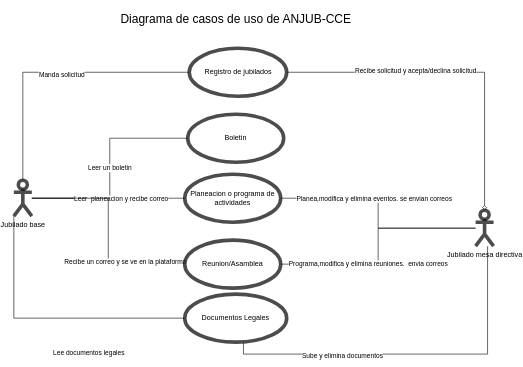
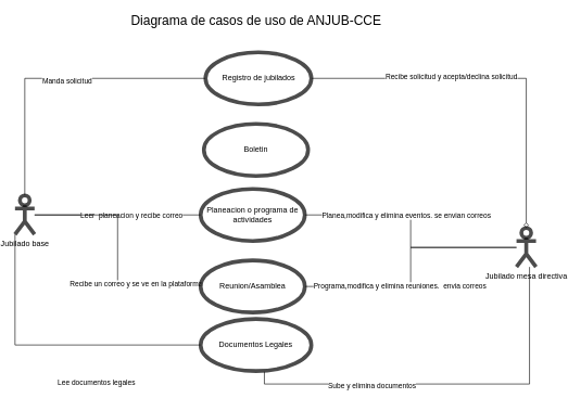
  <mxCell id="0" />
  <mxCell id="1" parent="0" />
- <mxCell id="2" value="Leer un boletin" style="edgeStyle=orthogonalEdgeStyle;rounded=0;orthogonalLoop=1;jettySize=auto;html=1;entryX=0;entryY=0.5;entryDx=0;entryDy=0;endArrow=none;endFill=0;" edge="1" parent="1" source="11" target="19"><mxGeometry relative="1" as="geometry" /></mxCell>
  <mxCell id="3" style="edgeStyle=orthogonalEdgeStyle;rounded=0;orthogonalLoop=1;jettySize=auto;html=1;entryX=0;entryY=0.5;entryDx=0;entryDy=0;endArrow=none;endFill=0;" edge="1" parent="1" source="11" target="22"><mxGeometry relative="1" as="geometry" /></mxCell>
  <mxCell id="4" value="Leer&amp;nbsp; planeacion y recibe correo" style="edgeLabel;html=1;align=center;verticalAlign=middle;resizable=0;points=[];" vertex="1" connectable="0" parent="3"><mxGeometry x="0.163" y="-1" relative="1" as="geometry"><mxPoint as="offset" /></mxGeometry></mxCell>
  <mxCell id="5" style="edgeStyle=orthogonalEdgeStyle;rounded=0;orthogonalLoop=1;jettySize=auto;html=1;entryX=0;entryY=0.5;entryDx=0;entryDy=0;endArrow=none;endFill=0;" edge="1" parent="1" source="11" target="20"><mxGeometry relative="1" as="geometry" /></mxCell>
  <mxCell id="6" value="Recibe un correo y se ve en la plataforma" style="edgeLabel;html=1;align=center;verticalAlign=middle;resizable=0;points=[];" vertex="1" connectable="0" parent="5"><mxGeometry x="0.45" y="4" relative="1" as="geometry"><mxPoint as="offset" /></mxGeometry></mxCell>
  <mxCell id="7" style="edgeStyle=orthogonalEdgeStyle;rounded=0;orthogonalLoop=1;jettySize=auto;html=1;exitX=0;exitY=1;exitDx=0;exitDy=0;exitPerimeter=0;entryX=0;entryY=0.5;entryDx=0;entryDy=0;endArrow=none;endFill=0;" edge="1" parent="1" source="11" target="21"><mxGeometry relative="1" as="geometry" /></mxCell>
  <mxCell id="8" value="Lee documentos legales" style="edgeLabel;html=1;align=center;verticalAlign=middle;resizable=0;points=[];" vertex="1" connectable="0" parent="7"><mxGeometry x="-0.281" y="62" relative="1" as="geometry"><mxPoint x="62" y="63" as="offset" /></mxGeometry></mxCell>
  <mxCell id="9" style="edgeStyle=orthogonalEdgeStyle;rounded=0;orthogonalLoop=1;jettySize=auto;html=1;exitX=0.5;exitY=0;exitDx=0;exitDy=0;exitPerimeter=0;entryX=0;entryY=0.5;entryDx=0;entryDy=0;endArrow=none;endFill=0;" edge="1" parent="1" source="11" target="25"><mxGeometry relative="1" as="geometry" /></mxCell>
  <mxCell id="10" value="Manda solicitud" style="edgeLabel;html=1;align=center;verticalAlign=middle;resizable=0;points=[];" vertex="1" connectable="0" parent="9"><mxGeometry x="-0.226" y="-64" relative="1" as="geometry"><mxPoint as="offset" /></mxGeometry></mxCell>
  <mxCell id="11" value="Jubilado base" style="shape=umlActor;verticalLabelPosition=bottom;verticalAlign=top;html=1;outlineConnect=0;strokeWidth=6;opacity=70;" vertex="1" parent="1"><mxGeometry x="20" y="300" width="30" height="60" as="geometry" /></mxCell>
  <mxCell id="12" style="edgeStyle=orthogonalEdgeStyle;rounded=0;orthogonalLoop=1;jettySize=auto;html=1;entryX=1;entryY=0.5;entryDx=0;entryDy=0;endArrow=none;endFill=0;" edge="1" parent="1" source="18" target="20"><mxGeometry relative="1" as="geometry" /></mxCell>
  <mxCell id="13" value="Programa,modifica y elimina reuniones.&amp;nbsp; envia correos" style="edgeLabel;html=1;align=center;verticalAlign=middle;resizable=0;points=[];" vertex="1" connectable="0" parent="12"><mxGeometry x="0.248" y="-1" relative="1" as="geometry"><mxPoint as="offset" /></mxGeometry></mxCell>
  <mxCell id="14" style="edgeStyle=orthogonalEdgeStyle;rounded=0;orthogonalLoop=1;jettySize=auto;html=1;entryX=1;entryY=0.5;entryDx=0;entryDy=0;endArrow=none;endFill=0;" edge="1" parent="1" source="18" target="22"><mxGeometry relative="1" as="geometry" /></mxCell>
  <mxCell id="15" value="Planea,modifica y elimina eventos. se envian correos" style="edgeLabel;html=1;align=center;verticalAlign=middle;resizable=0;points=[];" vertex="1" connectable="0" parent="14"><mxGeometry x="0.296" y="1" relative="1" as="geometry"><mxPoint x="23.33" y="-1" as="offset" /></mxGeometry></mxCell>
  <mxCell id="16" style="edgeStyle=orthogonalEdgeStyle;rounded=0;orthogonalLoop=1;jettySize=auto;html=1;entryX=0.576;entryY=1.013;entryDx=0;entryDy=0;entryPerimeter=0;endArrow=none;endFill=0;" edge="1" parent="1" source="18" target="21"><mxGeometry relative="1" as="geometry"><Array as="points"><mxPoint x="810" y="590" /><mxPoint x="403" y="590" /></Array></mxGeometry></mxCell>
  <mxCell id="17" value="Sube y elimina documentos" style="edgeLabel;html=1;align=center;verticalAlign=middle;resizable=0;points=[];" vertex="1" connectable="0" parent="16"><mxGeometry x="0.396" y="2" relative="1" as="geometry"><mxPoint as="offset" /></mxGeometry></mxCell>
  <mxCell id="18" value="&lt;div&gt;Jubilado mesa directiva&lt;/div&gt;&lt;div&gt;&lt;br&gt;&lt;/div&gt;" style="shape=umlActor;verticalLabelPosition=bottom;verticalAlign=top;html=1;outlineConnect=0;strokeWidth=6;opacity=70;" vertex="1" parent="1"><mxGeometry x="790" y="350" width="30" height="60" as="geometry" /></mxCell>
  <mxCell id="19" value="&lt;div&gt;Boletin&lt;br&gt;&lt;/div&gt;" style="ellipse;whiteSpace=wrap;html=1;strokeWidth=6;opacity=70;" vertex="1" parent="1"><mxGeometry x="310" y="190" width="160" height="80" as="geometry" /></mxCell>
  <mxCell id="20" value="Reunion/Asamblea" style="ellipse;whiteSpace=wrap;html=1;strokeWidth=6;opacity=70;" vertex="1" parent="1"><mxGeometry x="305" y="400" width="160" height="80" as="geometry" /></mxCell>
  <mxCell id="21" value="Documentos Legales" style="ellipse;whiteSpace=wrap;html=1;strokeWidth=6;opacity=70;" vertex="1" parent="1"><mxGeometry x="305" y="490" width="170" height="80" as="geometry" /></mxCell>
  <mxCell id="22" value="Planeacion o programa de actividades" style="ellipse;whiteSpace=wrap;html=1;strokeWidth=6;opacity=70;" vertex="1" parent="1"><mxGeometry x="305" y="290" width="160" height="80" as="geometry" /></mxCell>
  <mxCell id="23" style="edgeStyle=orthogonalEdgeStyle;rounded=0;orthogonalLoop=1;jettySize=auto;html=1;exitX=1;exitY=0.5;exitDx=0;exitDy=0;entryX=0.5;entryY=0;entryDx=0;entryDy=0;entryPerimeter=0;endArrow=diamond;endFill=0;" edge="1" parent="1" source="25" target="18"><mxGeometry relative="1" as="geometry" /></mxCell>
  <mxCell id="24" value="Recibe solicitud y acepta/declina solicitud" style="edgeLabel;html=1;align=center;verticalAlign=middle;resizable=0;points=[];" vertex="1" connectable="0" parent="23"><mxGeometry x="-0.236" y="3" relative="1" as="geometry"><mxPoint as="offset" /></mxGeometry></mxCell>
  <mxCell id="25" value="Registro de jubilados" style="ellipse;whiteSpace=wrap;html=1;strokeWidth=6;opacity=70;" vertex="1" parent="1"><mxGeometry x="312.5" y="80" width="162.5" height="80" as="geometry" /></mxCell>
  <mxCell id="26" value="&lt;font style=&quot;font-size: 20px&quot;&gt;Diagrama de casos de uso de ANJUB-CCE &lt;/font&gt;" style="text;html=1;align=center;verticalAlign=middle;resizable=0;points=[];autosize=1;" vertex="1" parent="1"><mxGeometry x="190" y="20" width="400" height="20" as="geometry" /></mxCell>
